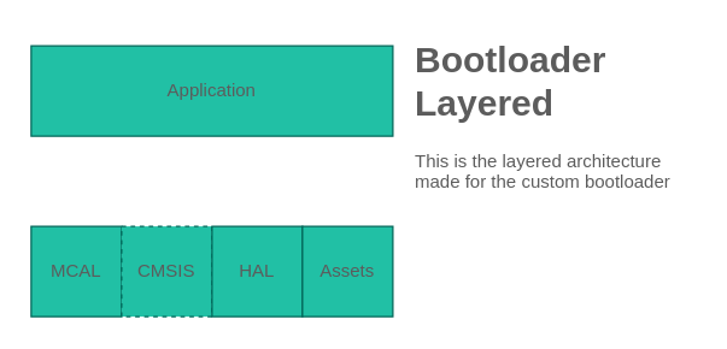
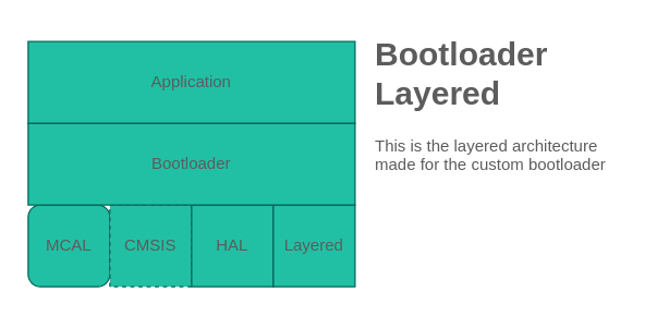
  <mxCell id="0" />
  <mxCell id="1" parent="0" />
- <mxCell id="2" value="&lt;span&gt;MCAL&lt;/span&gt;" style="rounded=0;whiteSpace=wrap;html=1;fillColor=#21C0A5;strokeColor=#006658;fontColor=#5C5C5C;" vertex="1" parent="1"><mxGeometry x="20" y="150" width="60" height="60" as="geometry" /></mxCell>
+ <mxCell id="2" value="&lt;span&gt;MCAL&lt;/span&gt;" style="whiteSpace=wrap;html=1;fillColor=#21C0A5;strokeColor=#006658;fontColor=#5C5C5C;rounded=1;" vertex="1" parent="1"><mxGeometry x="20" y="150" width="60" height="60" as="geometry" /></mxCell>
  <mxCell id="3" value="&lt;span&gt;CMSIS&lt;/span&gt;" style="rounded=0;whiteSpace=wrap;html=1;fillColor=#21C0A5;strokeColor=#006658;fontColor=#5C5C5C;dashed=1;" vertex="1" parent="1"><mxGeometry x="80" y="150" width="60" height="60" as="geometry" /></mxCell>
  <mxCell id="4" value="&lt;span&gt;HAL&lt;/span&gt;" style="rounded=0;whiteSpace=wrap;html=1;fillColor=#21C0A5;strokeColor=#006658;fontColor=#5C5C5C;" vertex="1" parent="1"><mxGeometry x="140" y="150" width="60" height="60" as="geometry" /></mxCell>
- <mxCell id="5" value="&lt;span&gt;Assets&lt;/span&gt;" style="rounded=0;whiteSpace=wrap;html=1;fillColor=#21C0A5;strokeColor=#006658;fontColor=#5C5C5C;" vertex="1" parent="1"><mxGeometry x="200" y="150" width="60" height="60" as="geometry" /></mxCell>
+ <mxCell id="5" value="&lt;span&gt;Layered&lt;/span&gt;" style="rounded=0;whiteSpace=wrap;html=1;fillColor=#21C0A5;strokeColor=#006658;fontColor=#5C5C5C;" vertex="1" parent="1"><mxGeometry x="200" y="150" width="60" height="60" as="geometry" /></mxCell>
+ <mxCell id="6" value="Bootloader" style="rounded=0;whiteSpace=wrap;html=1;fillColor=#21C0A5;strokeColor=#006658;fontColor=#5C5C5C;" vertex="1" parent="1"><mxGeometry x="20" y="90" width="240" height="60" as="geometry" /></mxCell>
  <mxCell id="7" value="Application" style="rounded=0;whiteSpace=wrap;html=1;fillColor=#21C0A5;strokeColor=#006658;fontColor=#5C5C5C;" vertex="1" parent="1"><mxGeometry x="20" y="30" width="240" height="60" as="geometry" /></mxCell>
  <mxCell id="8" value="&lt;h1&gt;Bootloader Layered&amp;nbsp;&lt;/h1&gt;&lt;p&gt;This is the layered architecture made for the custom bootloader&lt;/p&gt;" style="text;html=1;strokeColor=none;fillColor=none;spacing=5;spacingTop=-20;whiteSpace=wrap;overflow=hidden;rounded=0;sketch=0;fontColor=#5C5C5C;" vertex="1" parent="1"><mxGeometry x="270" y="20" width="190" height="120" as="geometry" /></mxCell>
